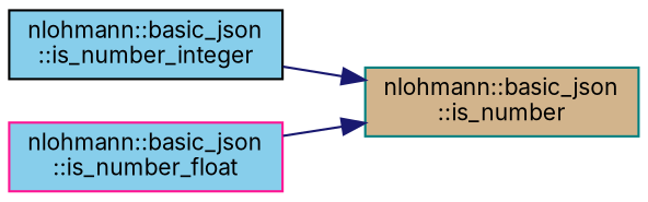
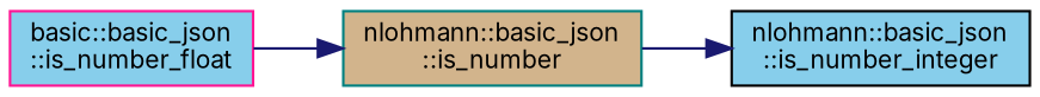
  digraph {
    fontname=Inter
    rankdir=LR
    node [fillcolor=skyblue fontname=Inter fontsize=10 shape=record style=filled]
    edge [color=midnightblue fontname=Inter fontsize=10 labelfontname=Helvetica labelfontsize=10 style=solid]
    n1 [color=teal fillcolor=tan fontcolor=black height=0.2 label="nlohmann::basic_json\l::is_number" width=0.4]
    n2 [color=black height=0.2 label="nlohmann::basic_json\l::is_number_integer" width=0.4]
-   n3 [color=deeppink height=0.2 label="nlohmann::basic_json\l::is_number_float" width=0.4]
-   n2 -> n1
+   n3 [color=deeppink height=0.2 label="basic::basic_json\l::is_number_float" width=0.4]
+   n1 -> n2
    n3 -> n1
  }
